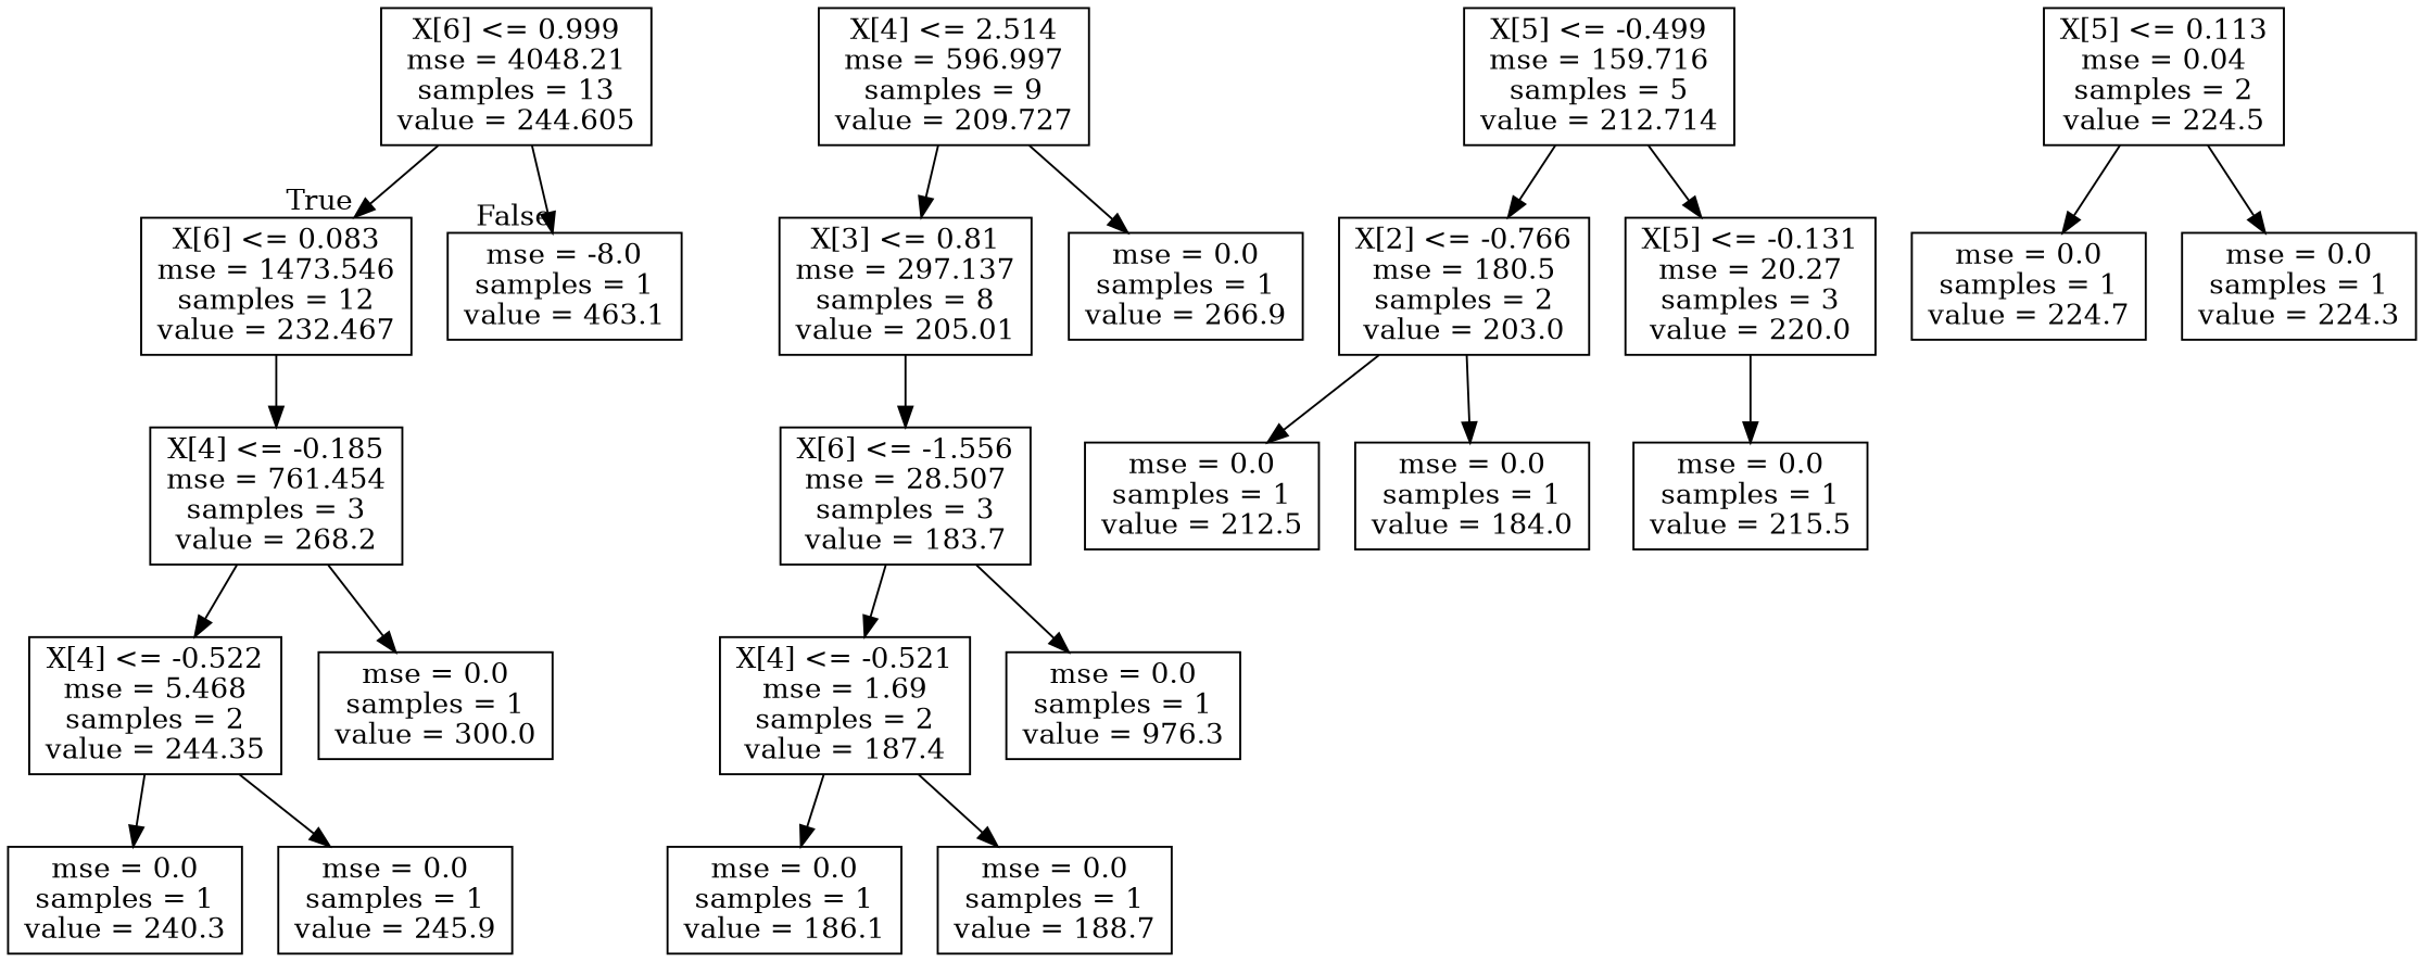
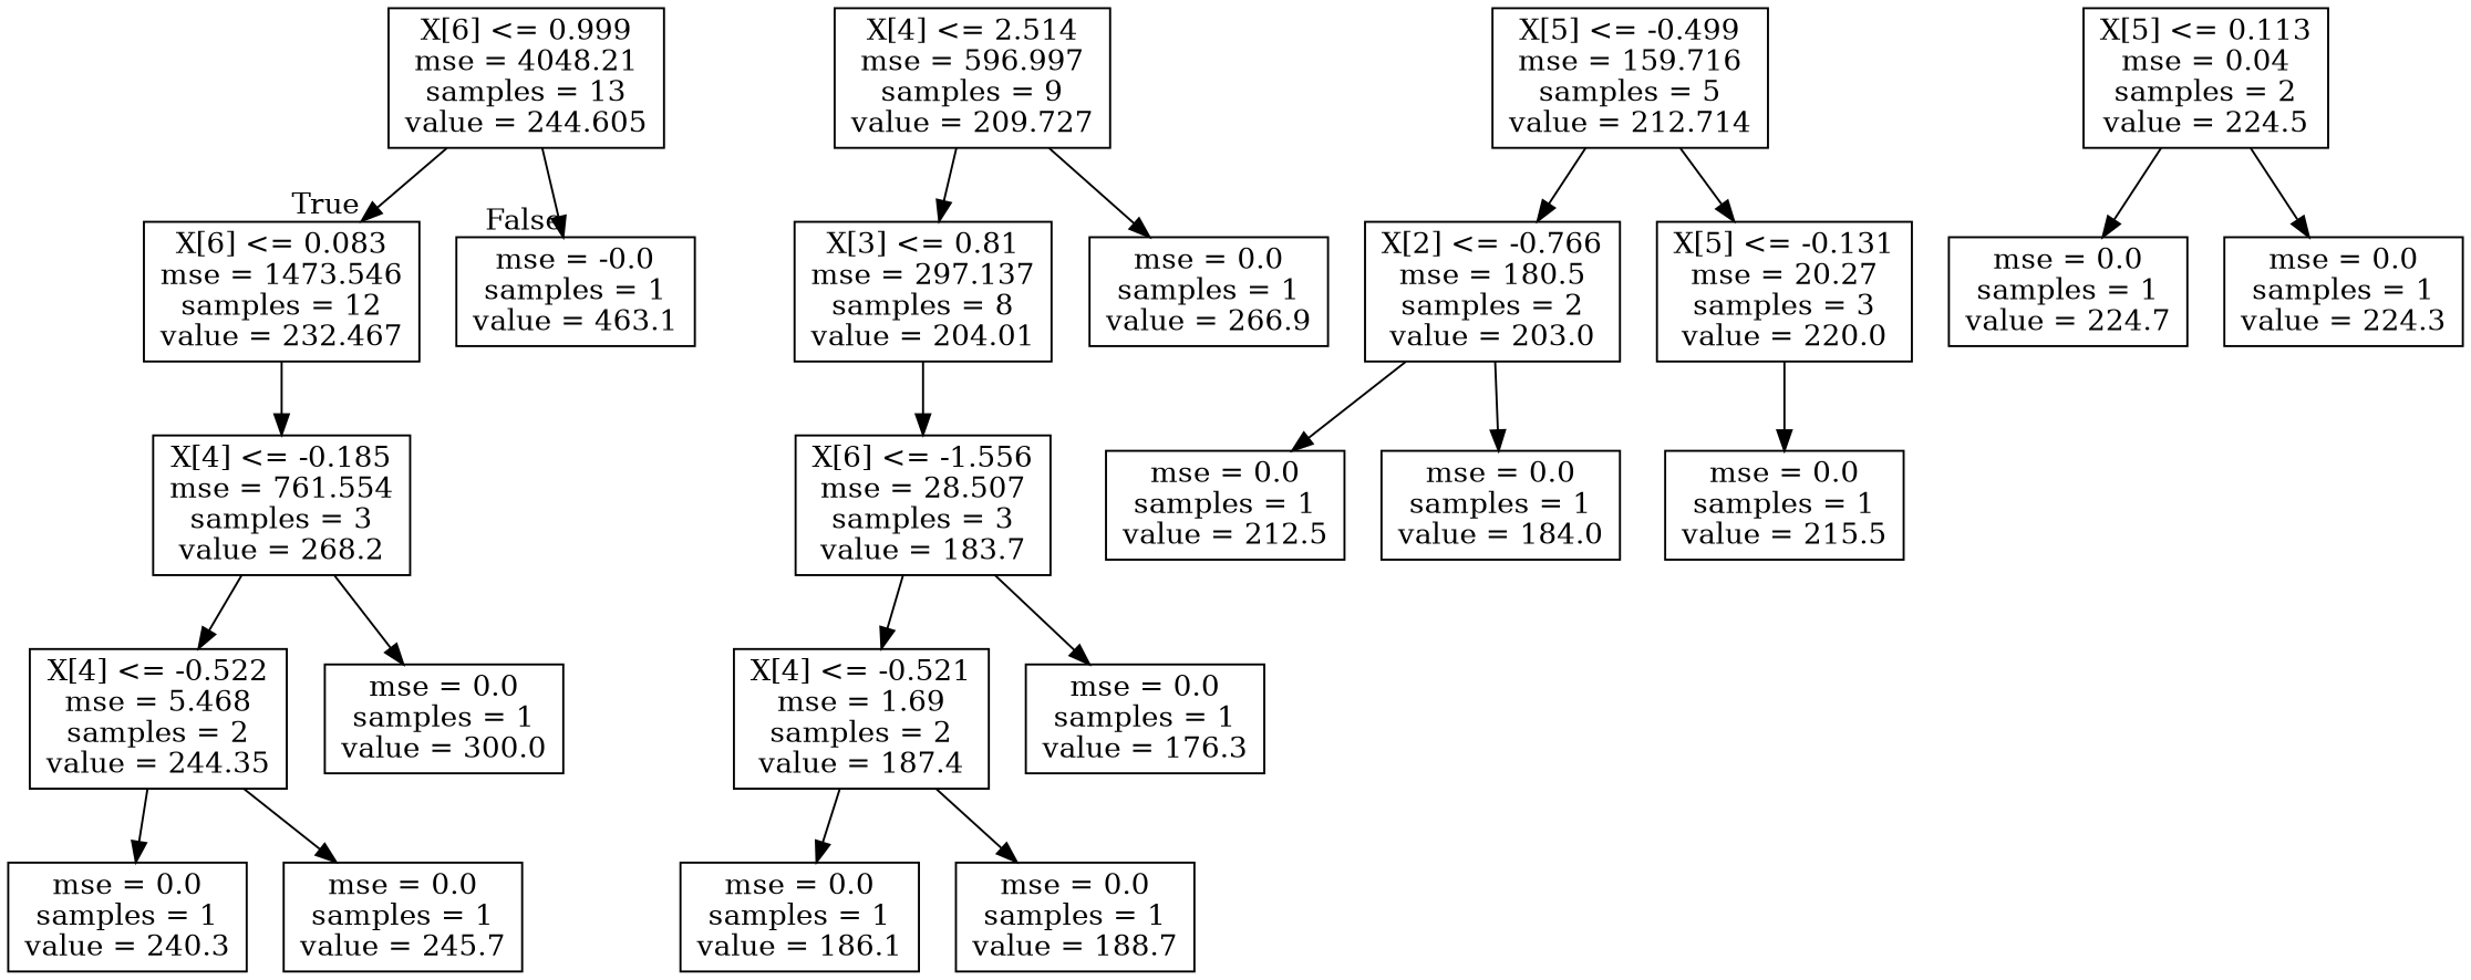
  digraph {
    node [shape=box]
    n1 [label="X[6] <= 0.999\nmse = 4048.21\nsamples = 13\nvalue = 244.605"]
    n2 [label="X[6] <= 0.083\nmse = 1473.546\nsamples = 12\nvalue = 232.467"]
-   n3 [label="mse = -8.0\nsamples = 1\nvalue = 463.1"]
-   n4 [label="X[4] <= -0.185\nmse = 761.454\nsamples = 3\nvalue = 268.2"]
+   n3 [label="mse = -0.0\nsamples = 1\nvalue = 463.1"]
+   n4 [label="X[4] <= -0.185\nmse = 761.554\nsamples = 3\nvalue = 268.2"]
    n5 [label="X[4] <= 2.514\nmse = 596.997\nsamples = 9\nvalue = 209.727"]
-   n6 [label="X[3] <= 0.81\nmse = 297.137\nsamples = 8\nvalue = 205.01"]
+   n6 [label="X[3] <= 0.81\nmse = 297.137\nsamples = 8\nvalue = 204.01"]
    n7 [label="mse = 0.0\nsamples = 1\nvalue = 266.9"]
    n8 [label="X[4] <= -0.522\nmse = 5.468\nsamples = 2\nvalue = 244.35"]
    n9 [label="mse = 0.0\nsamples = 1\nvalue = 300.0"]
    n10 [label="X[6] <= -1.556\nmse = 28.507\nsamples = 3\nvalue = 183.7"]
    n11 [label="X[5] <= -0.499\nmse = 159.716\nsamples = 5\nvalue = 212.714"]
    n12 [label="X[2] <= -0.766\nmse = 180.5\nsamples = 2\nvalue = 203.0"]
    n13 [label="X[5] <= -0.131\nmse = 20.27\nsamples = 3\nvalue = 220.0"]
    n14 [label="X[4] <= -0.521\nmse = 1.69\nsamples = 2\nvalue = 187.4"]
-   n15 [label="mse = 0.0\nsamples = 1\nvalue = 976.3"]
+   n15 [label="mse = 0.0\nsamples = 1\nvalue = 176.3"]
    n16 [label="mse = 0.0\nsamples = 1\nvalue = 212.5"]
    n17 [label="mse = 0.0\nsamples = 1\nvalue = 184.0"]
    n18 [label="mse = 0.0\nsamples = 1\nvalue = 215.5"]
    n19 [label="X[5] <= 0.113\nmse = 0.04\nsamples = 2\nvalue = 224.5"]
    n20 [label="mse = 0.0\nsamples = 1\nvalue = 224.7"]
    n21 [label="mse = 0.0\nsamples = 1\nvalue = 224.3"]
    n22 [label="mse = 0.0\nsamples = 1\nvalue = 186.1"]
    n23 [label="mse = 0.0\nsamples = 1\nvalue = 188.7"]
    n24 [label="mse = 0.0\nsamples = 1\nvalue = 240.3"]
-   n25 [label="mse = 0.0\nsamples = 1\nvalue = 245.9"]
+   n25 [label="mse = 0.0\nsamples = 1\nvalue = 245.7"]
    n1 -> n2 [headlabel=True labelangle=45 labeldistance=2.5]
    n1 -> n3 [headlabel=False labelangle=-45 labeldistance=2.5]
    n2 -> n4
    n4 -> n8
    n4 -> n9
    n5 -> n6
    n5 -> n7
    n6 -> n10
    n8 -> n24
    n8 -> n25
    n10 -> n14
    n10 -> n15
    n11 -> n12
    n11 -> n13
    n12 -> n16
    n12 -> n17
    n13 -> n18
    n14 -> n22
    n14 -> n23
    n19 -> n20
    n19 -> n21
  }
